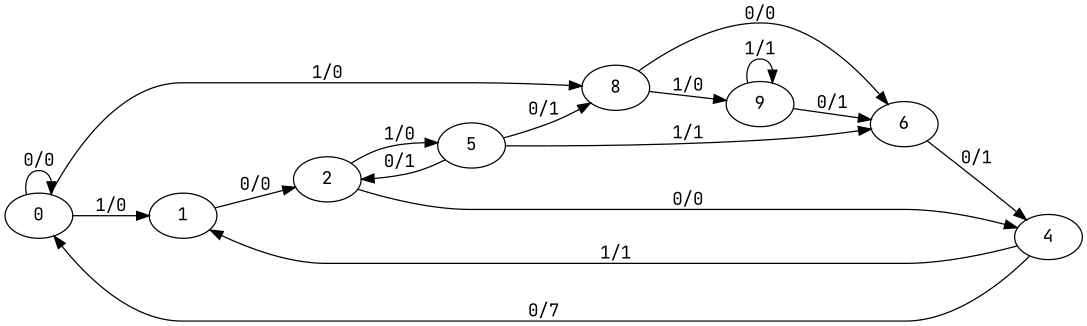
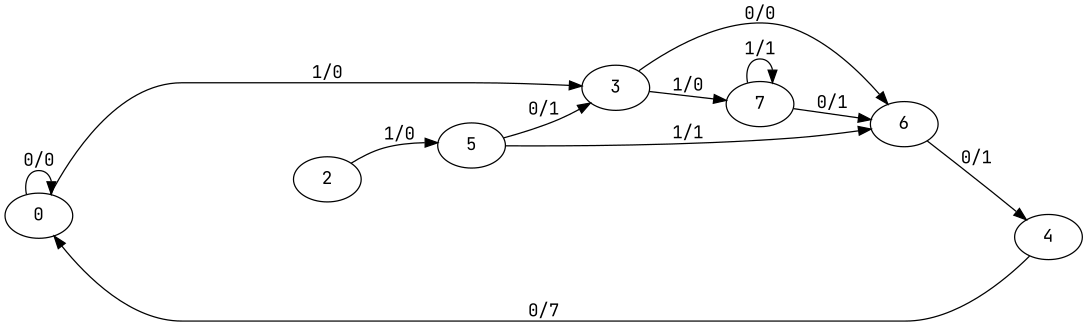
  digraph {
    fontname="JetBrains Mono"
    rankdir=LR
    node [fontname="JetBrains Mono"]
    edge [fontname="JetBrains Mono"]
    0
-   1
-   3 [label=8]
+   3
    2
    4
    5
    6
-   7 [label=9]
+   7
    0 -> 0 [label="0/0"]
-   0 -> 1 [label="1/0"]
    0 -> 3 [label="1/0"]
-   1 -> 2 [label="0/0"]
    3 -> 6 [label="0/0"]
    3 -> 7 [label="1/0"]
-   2 -> 4 [label="0/0"]
    2 -> 5 [label="1/0"]
    4 -> 0 [label="0/7"]
-   4 -> 1 [label="1/1"]
    5 -> 3 [label="0/1"]
-   5 -> 2 [label="0/1"]
    5 -> 6 [label="1/1"]
    6 -> 4 [label="0/1"]
    7 -> 6 [label="0/1"]
    7 -> 7 [label="1/1"]
  }
